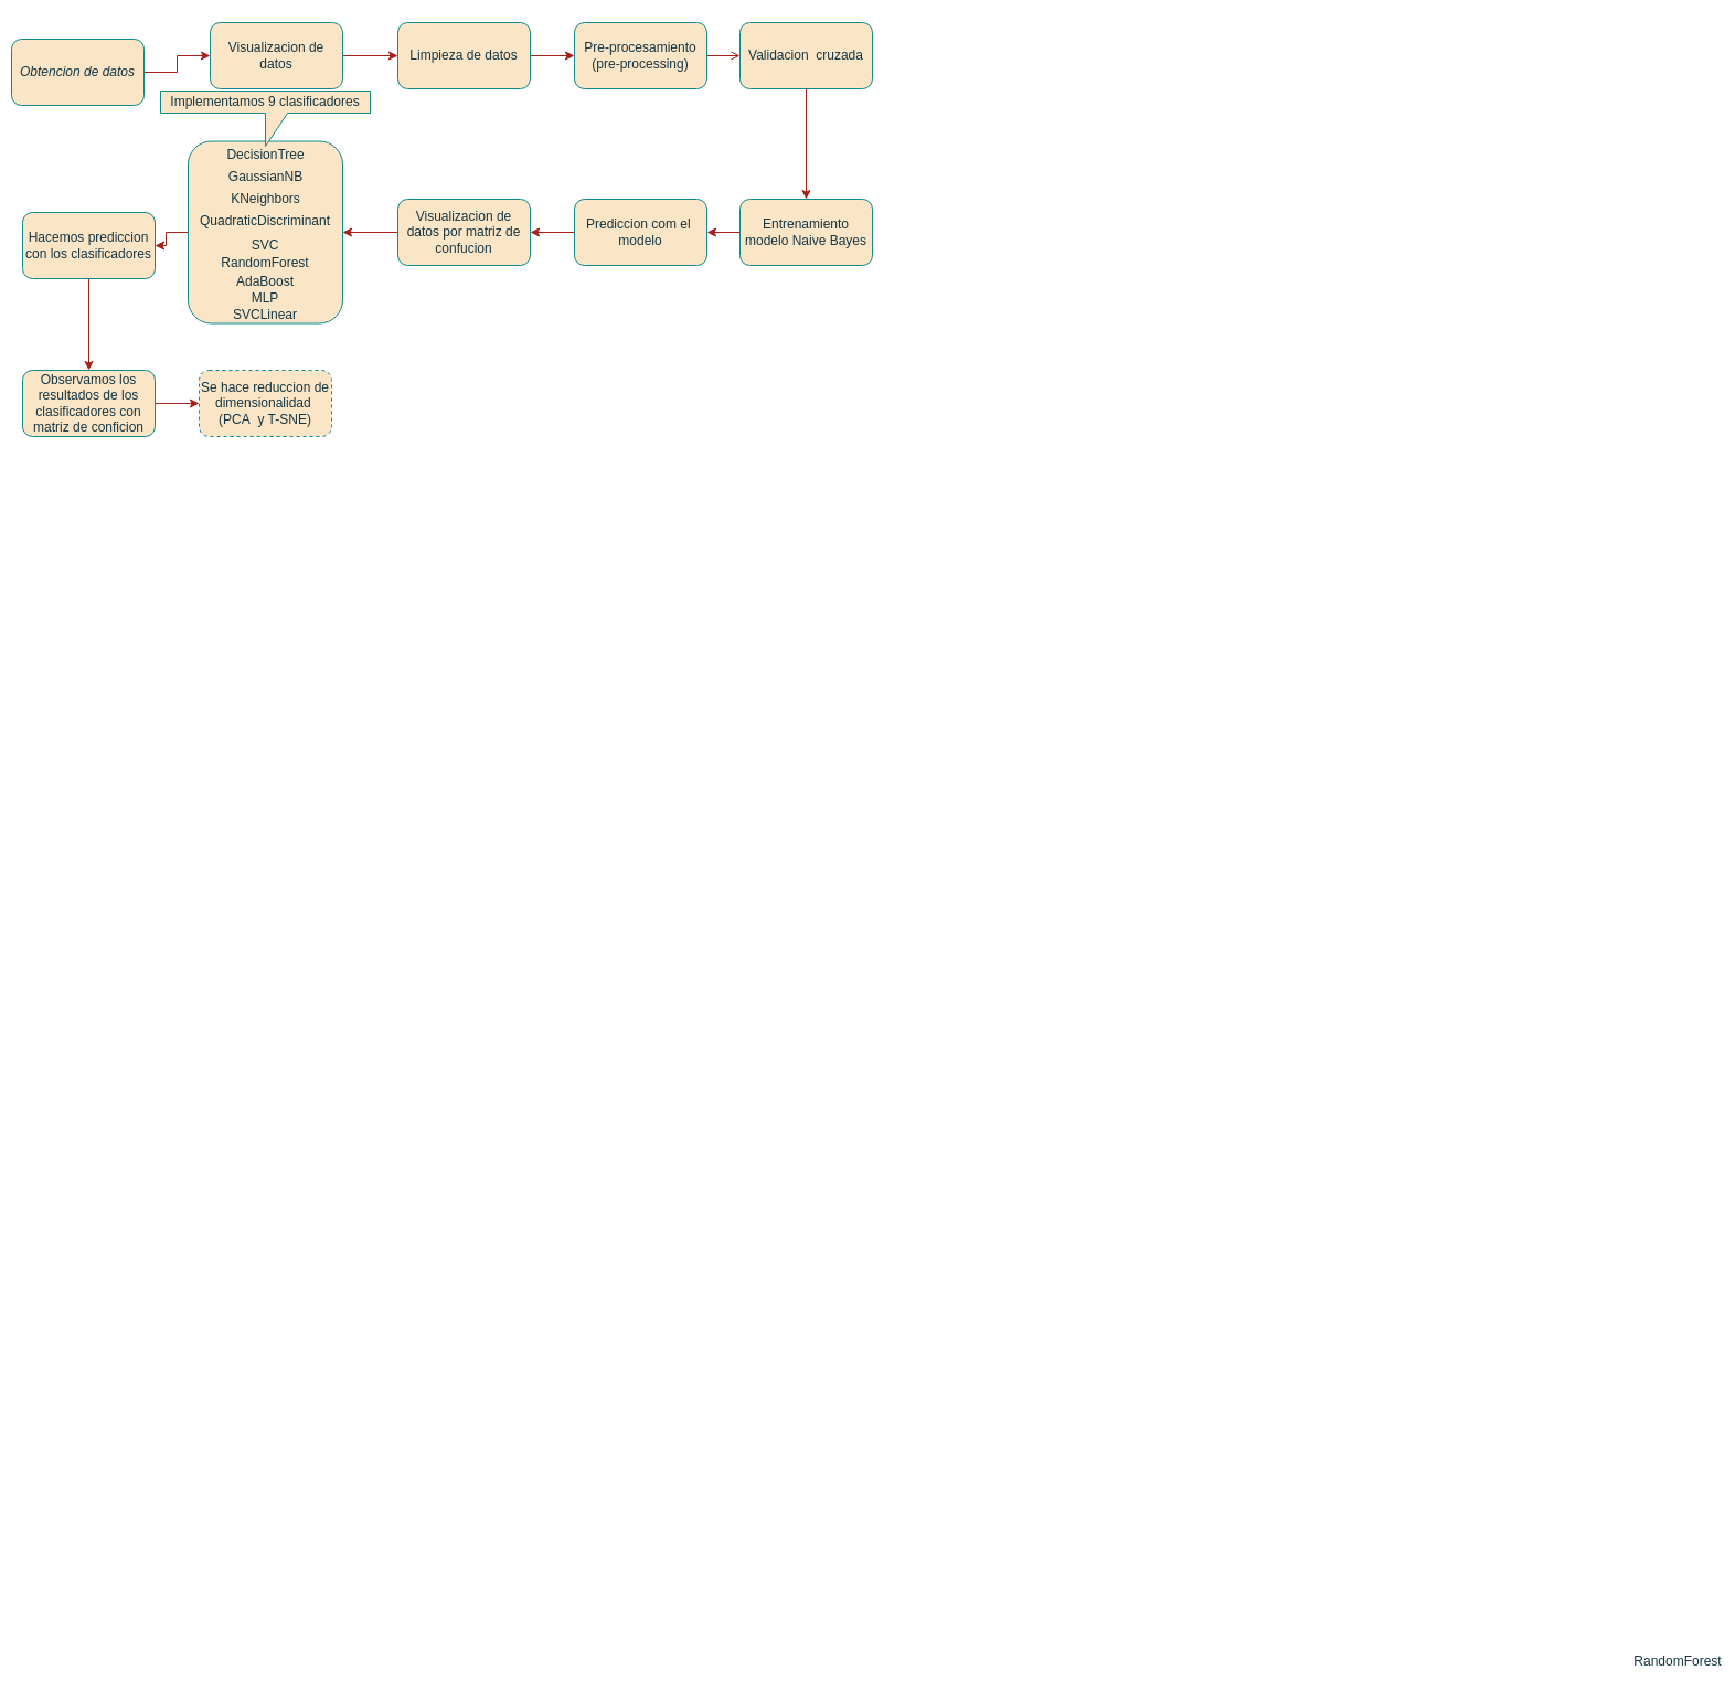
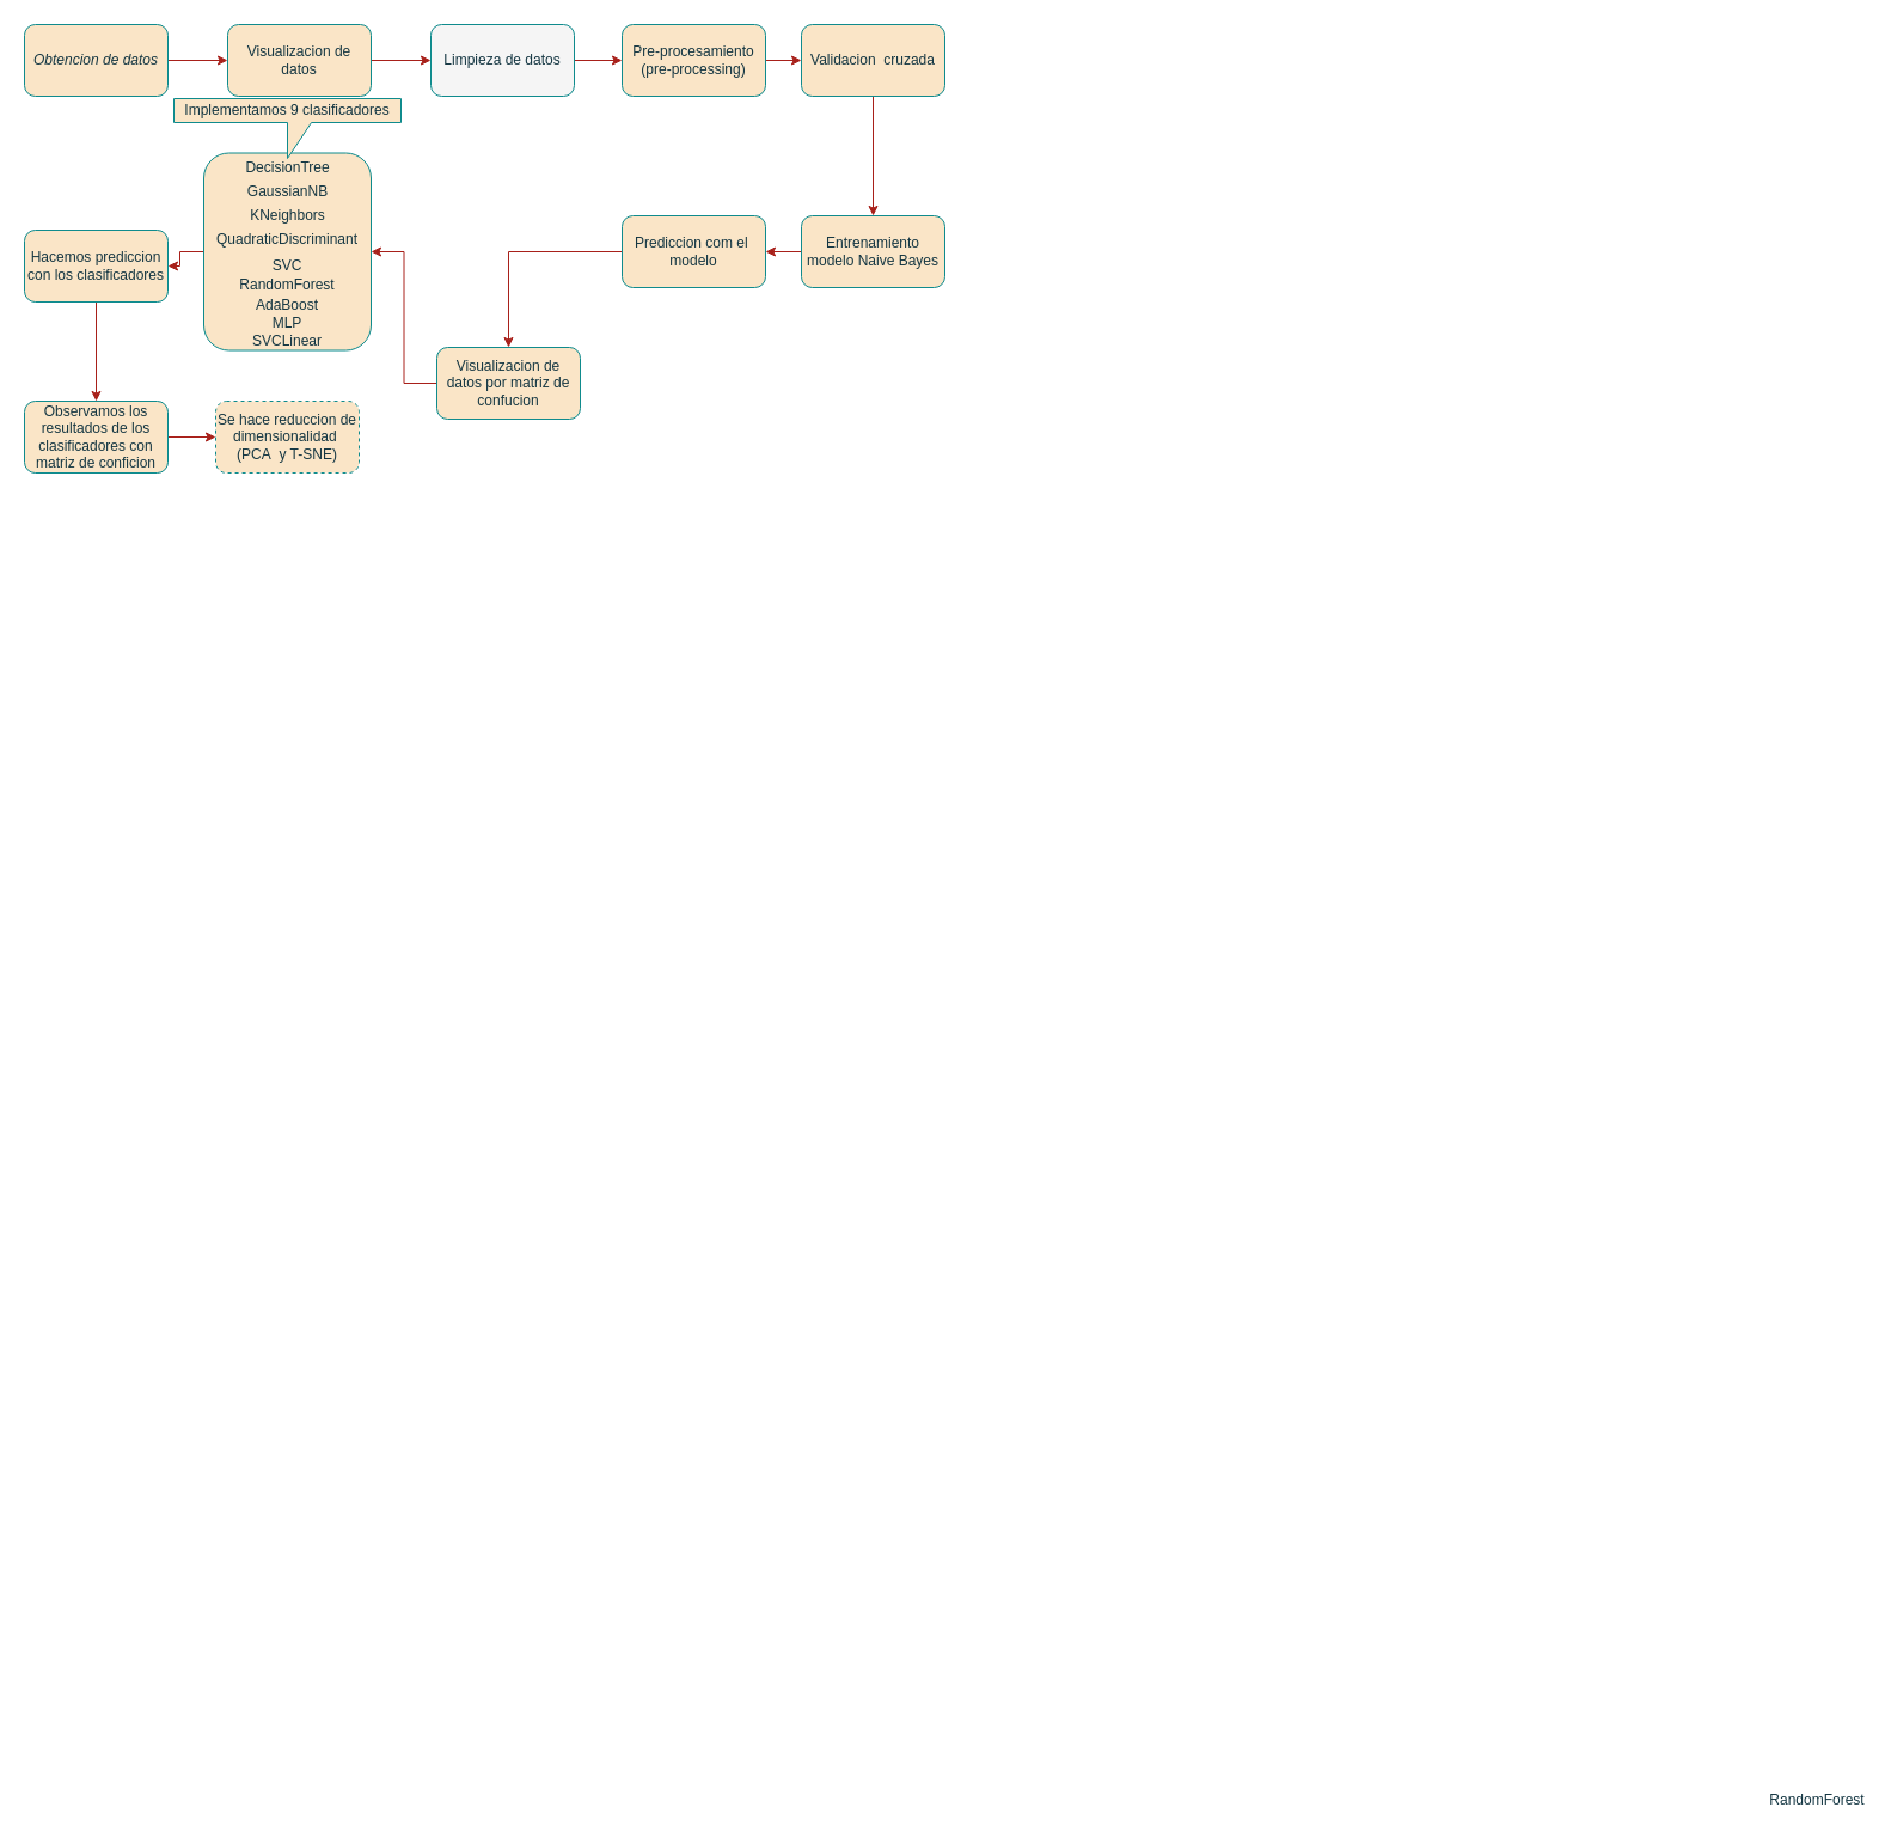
  <mxCell id="0" />
  <mxCell id="1" parent="0" />
  <mxCell id="2" value="" style="edgeStyle=orthogonalEdgeStyle;rounded=0;orthogonalLoop=1;jettySize=auto;html=1;strokeColor=#A8201A;labelBackgroundColor=none;fontColor=default;" edge="1" parent="1" source="3" target="5"><mxGeometry relative="1" as="geometry" /></mxCell>
- <mxCell id="3" value="&lt;i style=&quot;&quot;&gt;Obtencion de datos&lt;/i&gt;" style="rounded=1;whiteSpace=wrap;html=1;glass=0;fillColor=#FAE5C7;strokeColor=#0F8B8D;labelBackgroundColor=none;fontColor=#143642;" vertex="1" parent="1"><mxGeometry x="10" y="35" width="120" height="60" as="geometry" /></mxCell>
+ <mxCell id="3" value="&lt;i style=&quot;&quot;&gt;Obtencion de datos&lt;/i&gt;" style="rounded=1;whiteSpace=wrap;html=1;glass=0;fillColor=#FAE5C7;strokeColor=#0F8B8D;labelBackgroundColor=none;fontColor=#143642;" vertex="1" parent="1"><mxGeometry x="20" y="20" width="120" height="60" as="geometry" /></mxCell>
  <mxCell id="4" value="" style="edgeStyle=orthogonalEdgeStyle;rounded=0;orthogonalLoop=1;jettySize=auto;html=1;strokeColor=#A8201A;labelBackgroundColor=none;fontColor=default;" edge="1" parent="1" source="5" target="7"><mxGeometry relative="1" as="geometry" /></mxCell>
  <mxCell id="5" value="Visualizacion de datos" style="rounded=1;whiteSpace=wrap;html=1;fillColor=#FAE5C7;strokeColor=#0F8B8D;labelBackgroundColor=none;fontColor=#143642;" vertex="1" parent="1"><mxGeometry x="190" y="20" width="120" height="60" as="geometry" /></mxCell>
  <mxCell id="6" value="" style="edgeStyle=orthogonalEdgeStyle;rounded=0;orthogonalLoop=1;jettySize=auto;html=1;strokeColor=#A8201A;labelBackgroundColor=none;fontColor=default;" edge="1" parent="1" source="7" target="9"><mxGeometry relative="1" as="geometry" /></mxCell>
- <mxCell id="7" value="Limpieza de datos" style="rounded=1;whiteSpace=wrap;html=1;fillColor=#FAE5C7;strokeColor=#0F8B8D;labelBackgroundColor=none;fontColor=#143642;" vertex="1" parent="1"><mxGeometry x="360" y="20" width="120" height="60" as="geometry" /></mxCell>
- <mxCell id="8" value="" style="edgeStyle=orthogonalEdgeStyle;rounded=0;orthogonalLoop=1;jettySize=auto;html=1;strokeColor=#A8201A;labelBackgroundColor=none;fontColor=default;endArrow=open;" edge="1" parent="1" source="9" target="11"><mxGeometry relative="1" as="geometry" /></mxCell>
+ <mxCell id="7" value="Limpieza de datos" style="rounded=1;whiteSpace=wrap;html=1;fillColor=#f5f5f5;strokeColor=#0F8B8D;labelBackgroundColor=none;fontColor=#143642;" vertex="1" parent="1"><mxGeometry x="360" y="20" width="120" height="60" as="geometry" /></mxCell>
+ <mxCell id="8" value="" style="edgeStyle=orthogonalEdgeStyle;rounded=0;orthogonalLoop=1;jettySize=auto;html=1;strokeColor=#A8201A;labelBackgroundColor=none;fontColor=default;" edge="1" parent="1" source="9" target="11"><mxGeometry relative="1" as="geometry" /></mxCell>
  <mxCell id="9" value="Pre-procesamiento (pre-processing)" style="rounded=1;whiteSpace=wrap;html=1;fillColor=#FAE5C7;strokeColor=#0F8B8D;labelBackgroundColor=none;fontColor=#143642;" vertex="1" parent="1"><mxGeometry x="520" y="20" width="120" height="60" as="geometry" /></mxCell>
  <mxCell id="10" value="" style="edgeStyle=orthogonalEdgeStyle;rounded=0;orthogonalLoop=1;jettySize=auto;html=1;strokeColor=#A8201A;labelBackgroundColor=none;fontColor=default;" edge="1" parent="1" source="11" target="13"><mxGeometry relative="1" as="geometry" /></mxCell>
  <mxCell id="11" value="Validacion&amp;nbsp; cruzada&lt;br&gt;" style="rounded=1;whiteSpace=wrap;html=1;rotation=0;fillColor=#FAE5C7;strokeColor=#0F8B8D;labelBackgroundColor=none;fontColor=#143642;" vertex="1" parent="1"><mxGeometry x="670" y="20" width="120" height="60" as="geometry" /></mxCell>
  <mxCell id="12" value="" style="edgeStyle=orthogonalEdgeStyle;rounded=0;orthogonalLoop=1;jettySize=auto;html=1;strokeColor=#A8201A;labelBackgroundColor=none;fontColor=default;" edge="1" parent="1" source="13" target="15"><mxGeometry relative="1" as="geometry" /></mxCell>
  <mxCell id="13" value="Entrenamiento modelo&amp;nbsp;Naive Bayes" style="whiteSpace=wrap;html=1;rounded=1;fillColor=#FAE5C7;strokeColor=#0F8B8D;labelBackgroundColor=none;fontColor=#143642;" vertex="1" parent="1"><mxGeometry x="670" y="180" width="120" height="60" as="geometry" /></mxCell>
  <mxCell id="14" value="" style="edgeStyle=orthogonalEdgeStyle;rounded=0;orthogonalLoop=1;jettySize=auto;html=1;strokeColor=#A8201A;labelBackgroundColor=none;fontColor=default;" edge="1" parent="1" source="15" target="17"><mxGeometry relative="1" as="geometry" /></mxCell>
  <mxCell id="15" value="Prediccion com el&amp;nbsp; modelo" style="whiteSpace=wrap;html=1;rounded=1;fillColor=#FAE5C7;strokeColor=#0F8B8D;labelBackgroundColor=none;fontColor=#143642;" vertex="1" parent="1"><mxGeometry x="520" y="180" width="120" height="60" as="geometry" /></mxCell>
  <mxCell id="16" value="" style="edgeStyle=orthogonalEdgeStyle;rounded=0;orthogonalLoop=1;jettySize=auto;html=1;strokeColor=#A8201A;labelBackgroundColor=none;fontColor=default;" edge="1" parent="1" source="17" target="19"><mxGeometry relative="1" as="geometry" /></mxCell>
- <mxCell id="17" value="Visualizacion de datos por matriz de confucion" style="rounded=1;whiteSpace=wrap;html=1;fillColor=#FAE5C7;strokeColor=#0F8B8D;labelBackgroundColor=none;fontColor=#143642;" vertex="1" parent="1"><mxGeometry x="360" y="180" width="120" height="60" as="geometry" /></mxCell>
+ <mxCell id="17" value="Visualizacion de datos por matriz de confucion" style="rounded=1;whiteSpace=wrap;html=1;fillColor=#FAE5C7;strokeColor=#0F8B8D;labelBackgroundColor=none;fontColor=#143642;" vertex="1" parent="1"><mxGeometry x="365" y="290" width="120" height="60" as="geometry" /></mxCell>
  <mxCell id="18" value="" style="edgeStyle=orthogonalEdgeStyle;rounded=0;orthogonalLoop=1;jettySize=auto;html=1;strokeColor=#A8201A;labelBackgroundColor=none;fontColor=default;" edge="1" parent="1" source="19" target="21"><mxGeometry relative="1" as="geometry" /></mxCell>
  <mxCell id="19" value="&lt;div style=&quot;&quot;&gt;&lt;br&gt;&lt;/div&gt;" style="rounded=1;whiteSpace=wrap;html=1;align=center;fillColor=#FAE5C7;strokeColor=#0F8B8D;labelBackgroundColor=none;fontColor=#143642;" vertex="1" parent="1"><mxGeometry x="170" y="127.5" width="140" height="165" as="geometry" /></mxCell>
  <mxCell id="20" value="" style="edgeStyle=orthogonalEdgeStyle;rounded=0;orthogonalLoop=1;jettySize=auto;html=1;strokeColor=#A8201A;labelBackgroundColor=none;fontColor=default;" edge="1" parent="1" source="21" target="23"><mxGeometry relative="1" as="geometry" /></mxCell>
  <mxCell id="21" value="Hacemos prediccion con los clasificadores" style="rounded=1;whiteSpace=wrap;html=1;fillColor=#FAE5C7;strokeColor=#0F8B8D;labelBackgroundColor=none;fontColor=#143642;" vertex="1" parent="1"><mxGeometry x="20" y="192" width="120" height="60" as="geometry" /></mxCell>
  <mxCell id="22" value="" style="edgeStyle=orthogonalEdgeStyle;rounded=0;orthogonalLoop=1;jettySize=auto;html=1;strokeColor=#A8201A;labelBackgroundColor=none;fontColor=default;" edge="1" parent="1" source="23" target="24"><mxGeometry relative="1" as="geometry" /></mxCell>
  <mxCell id="23" value="Observamos los resultados de los clasificadores con matriz de conficion" style="whiteSpace=wrap;html=1;rounded=1;fillColor=#FAE5C7;strokeColor=#0F8B8D;labelBackgroundColor=none;fontColor=#143642;" vertex="1" parent="1"><mxGeometry x="20" y="335" width="120" height="60" as="geometry" /></mxCell>
  <mxCell id="24" value="Se hace reduccion de dimensionalidad&amp;nbsp; (PCA&amp;nbsp; y T-SNE)" style="whiteSpace=wrap;html=1;rounded=1;fillColor=#FAE5C7;strokeColor=#0F8B8D;labelBackgroundColor=none;fontColor=#143642;dashed=1;" vertex="1" parent="1"><mxGeometry x="180" y="335" width="120" height="60" as="geometry" /></mxCell>
  <mxCell id="25" value="DecisionTree" style="text;html=1;align=center;verticalAlign=middle;resizable=0;points=[];autosize=1;strokeColor=none;fillColor=none;labelBackgroundColor=none;fontColor=#143642;" vertex="1" parent="1"><mxGeometry x="195" y="125" width="90" height="30" as="geometry" /></mxCell>
  <mxCell id="26" value="GaussianNB" style="text;html=1;align=center;verticalAlign=middle;resizable=0;points=[];autosize=1;strokeColor=none;fillColor=none;labelBackgroundColor=none;fontColor=#143642;" vertex="1" parent="1"><mxGeometry x="195" y="145" width="90" height="30" as="geometry" /></mxCell>
  <mxCell id="27" value="KNeighbors" style="text;html=1;align=center;verticalAlign=middle;resizable=0;points=[];autosize=1;strokeColor=none;fillColor=none;labelBackgroundColor=none;fontColor=#143642;" vertex="1" parent="1"><mxGeometry x="195" y="165" width="90" height="30" as="geometry" /></mxCell>
  <mxCell id="28" value="AdaBoost" style="text;html=1;strokeColor=none;fillColor=none;align=center;verticalAlign=middle;whiteSpace=wrap;rounded=0;labelBackgroundColor=none;fontColor=#143642;" vertex="1" parent="1"><mxGeometry x="210" y="240" width="60" height="30" as="geometry" /></mxCell>
  <mxCell id="29" value="MLP" style="text;html=1;strokeColor=none;fillColor=none;align=center;verticalAlign=middle;whiteSpace=wrap;rounded=0;labelBackgroundColor=none;fontColor=#143642;" vertex="1" parent="1"><mxGeometry x="210" y="255" width="60" height="30" as="geometry" /></mxCell>
  <mxCell id="30" value="SVCLinear" style="text;html=1;strokeColor=none;fillColor=none;align=center;verticalAlign=middle;whiteSpace=wrap;rounded=0;labelBackgroundColor=none;fontColor=#143642;" vertex="1" parent="1"><mxGeometry x="210" y="270" width="60" height="30" as="geometry" /></mxCell>
  <mxCell id="31" value="QuadraticDiscriminant" style="text;html=1;strokeColor=none;fillColor=none;align=center;verticalAlign=middle;whiteSpace=wrap;rounded=0;labelBackgroundColor=none;fontColor=#143642;" vertex="1" parent="1"><mxGeometry x="210" y="185" width="60" height="30" as="geometry" /></mxCell>
  <mxCell id="32" value="SVC" style="text;html=1;strokeColor=none;fillColor=none;align=center;verticalAlign=middle;whiteSpace=wrap;rounded=0;labelBackgroundColor=none;fontColor=#143642;" vertex="1" parent="1"><mxGeometry x="210" y="207" width="60" height="30" as="geometry" /></mxCell>
  <mxCell id="33" value="RandomForest" style="text;html=1;strokeColor=none;fillColor=none;align=center;verticalAlign=middle;whiteSpace=wrap;rounded=0;fontColor=#143642;labelBackgroundColor=none;" vertex="1" parent="1"><mxGeometry x="1490" y="1490" width="60" height="30" as="geometry" /></mxCell>
  <mxCell id="34" value="RandomForest" style="text;html=1;strokeColor=none;fillColor=none;align=center;verticalAlign=middle;whiteSpace=wrap;rounded=0;fontColor=#143642;labelBackgroundColor=none;" vertex="1" parent="1"><mxGeometry x="210" y="223" width="60" height="30" as="geometry" /></mxCell>
  <mxCell id="35" value="Implementamos 9 clasificadores" style="shape=callout;whiteSpace=wrap;html=1;perimeter=calloutPerimeter;strokeColor=#0F8B8D;fontColor=#143642;fillColor=#FAE5C7;labelBackgroundColor=none;" vertex="1" parent="1"><mxGeometry x="145" y="82" width="190" height="50" as="geometry" /></mxCell>
